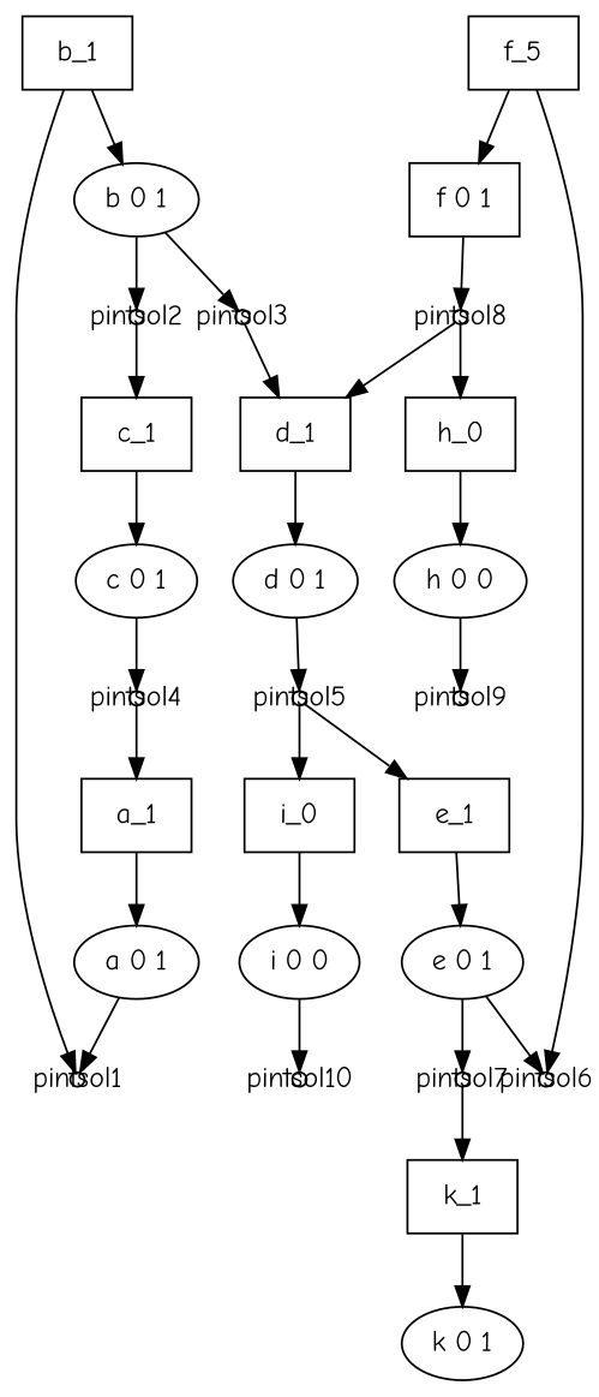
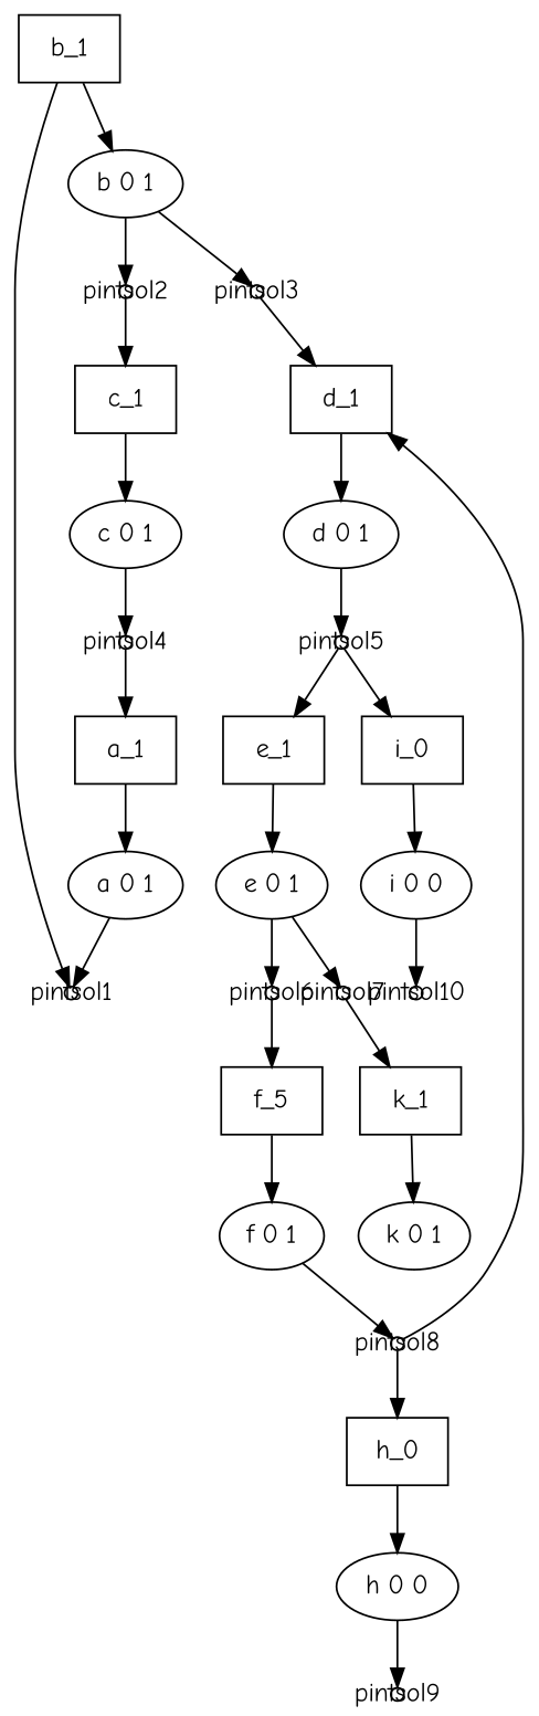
  digraph {
    fontname="Comic Neue"
    node [fontname="Comic Neue" shape=circle]
    edge [fontname="Comic Neue"]
    a_1 [shape=box]
    n2 [label="a 0 1" shape=""]
    pintsol1 [fixedsize=true height=0.1 width=0.1]
    b_1 [shape=box]
    n5 [label="b 0 1" shape=""]
    pintsol2 [fixedsize=true height=0.1 width=0.1]
    pintsol3 [fixedsize=true height=0.1 width=0.1]
    c_1 [shape=box]
    d_1 [shape=box]
    n10 [label="c 0 1" shape=""]
    pintsol4 [fixedsize=true height=0.1 width=0.1]
    n12 [label="d 0 1" shape=""]
    pintsol5 [fixedsize=true height=0.1 width=0.1]
    e_1 [shape=box]
    i_0 [shape=box]
    n16 [label="e 0 1" shape=""]
    pintsol6 [fixedsize=true height=0.1 width=0.1]
    pintsol7 [fixedsize=true height=0.1 width=0.1]
    n19 [label=f_5 shape=box]
    k_1 [shape=box]
-   n21 [label="f 0 1" shape=box]
+   n21 [label="f 0 1" shape=""]
    pintsol8 [fixedsize=true height=0.1 width=0.1]
    h_0 [shape=box]
    n24 [label="h 0 0" shape=""]
    pintsol9 [fixedsize=true height=0.1 width=0.1]
    n26 [label="i 0 0" shape=""]
    pintsol10 [fixedsize=true height=0.1 width=0.1]
    n28 [label="k 0 1" shape=""]
    a_1 -> n2
    n2 -> pintsol1
    b_1 -> pintsol1
    b_1 -> n5
    n5 -> pintsol2
    n5 -> pintsol3
    pintsol2 -> c_1
    pintsol3 -> d_1
    c_1 -> n10
    d_1 -> n12
    n10 -> pintsol4
    pintsol4 -> a_1
    n12 -> pintsol5
    pintsol5 -> e_1
    pintsol5 -> i_0
    e_1 -> n16
    i_0 -> n26
    n16 -> pintsol6
    n16 -> pintsol7
-   n19 -> pintsol6
+   pintsol6 -> n19
    pintsol7 -> k_1
    n19 -> n21
    k_1 -> n28
    n21 -> pintsol8
    pintsol8 -> d_1
    pintsol8 -> h_0
    h_0 -> n24
    n24 -> pintsol9
    n26 -> pintsol10
  }
